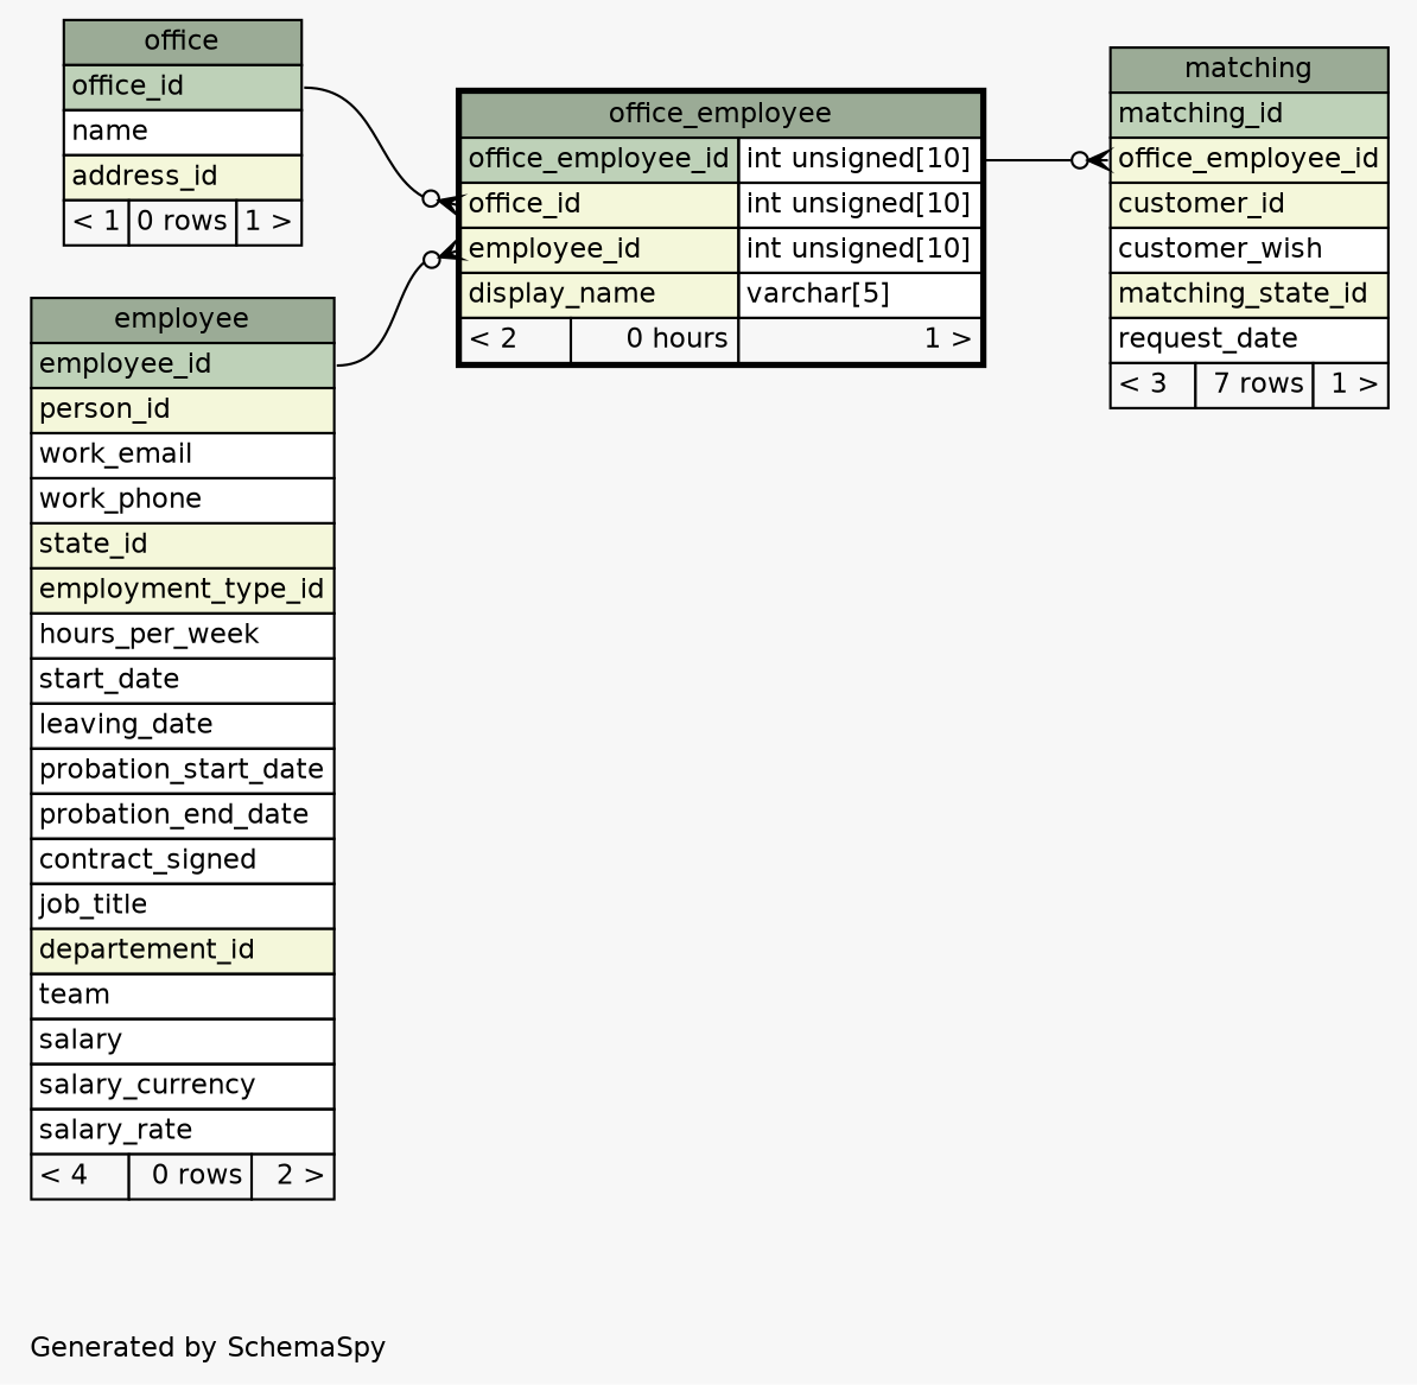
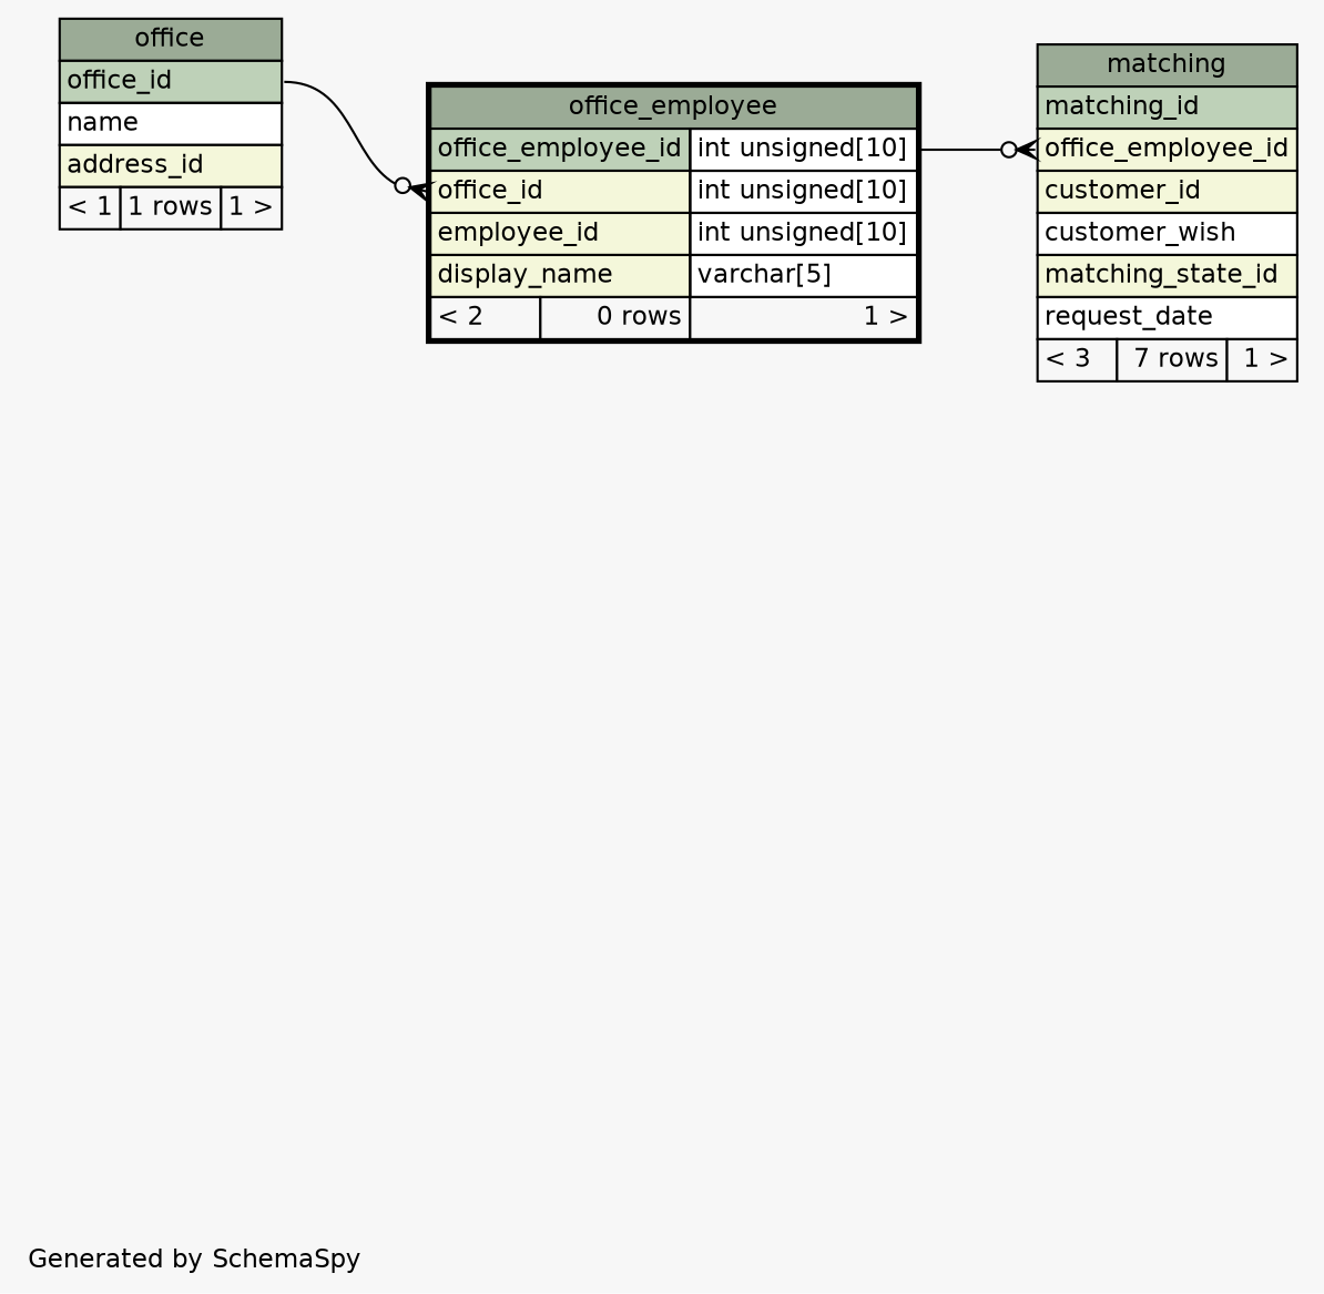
  digraph {
    bgcolor="#f7f7f7"
    fontname=Helvetica
    fontsize=11
    label="\nGenerated by SchemaSpy"
    labeljust=l
    nodesep=0.18
    rankdir=RL
    ranksep=0.46
    node [fontname=Helvetica fontsize=11 shape=plaintext]
    edge [arrowhead=none arrowsize=0.8 arrowtail=crowodot dir=back]
    n1 [label=<     <TABLE BORDER="0" CELLBORDER="1" CELLSPACING="0" BGCOLOR="#ffffff">       <TR><TD COLSPAN="3" BGCOLOR="#9bab96" ALIGN="CENTER">matching</TD></TR>       <TR><TD PORT="matching_id" COLSPAN="3" BGCOLOR="#bed1b8" ALIGN="LEFT">matching_id</TD></TR>       <TR><TD PORT="office_employee_id" COLSPAN="3" BGCOLOR="#f4f7da" ALIGN="LEFT">office_employee_id</TD></TR>       <TR><TD PORT="customer_id" COLSPAN="3" BGCOLOR="#f4f7da" ALIGN="LEFT">customer_id</TD></TR>       <TR><TD PORT="customer_wish" COLSPAN="3" ALIGN="LEFT">customer_wish</TD></TR>       <TR><TD PORT="matching_state_id" COLSPAN="3" BGCOLOR="#f4f7da" ALIGN="LEFT">matching_state_id</TD></TR>       <TR><TD PORT="request_date" COLSPAN="3" ALIGN="LEFT">request_date</TD></TR>       <TR><TD ALIGN="LEFT" BGCOLOR="#f7f7f7">&lt; 3</TD><TD ALIGN="RIGHT" BGCOLOR="#f7f7f7">7 rows</TD><TD ALIGN="RIGHT" BGCOLOR="#f7f7f7">1 &gt;</TD></TR>     </TABLE>>]
-   n2 [label=<     <TABLE BORDER="2" CELLBORDER="1" CELLSPACING="0" BGCOLOR="#ffffff">       <TR><TD COLSPAN="3" BGCOLOR="#9bab96" ALIGN="CENTER">office_employee</TD></TR>       <TR><TD PORT="office_employee_id" COLSPAN="2" BGCOLOR="#bed1b8" ALIGN="LEFT">office_employee_id</TD><TD PORT="office_employee_id.type" ALIGN="LEFT">int unsigned[10]</TD></TR>       <TR><TD PORT="office_id" COLSPAN="2" BGCOLOR="#f4f7da" ALIGN="LEFT">office_id</TD><TD PORT="office_id.type" ALIGN="LEFT">int unsigned[10]</TD></TR>       <TR><TD PORT="employee_id" COLSPAN="2" BGCOLOR="#f4f7da" ALIGN="LEFT">employee_id</TD><TD PORT="employee_id.type" ALIGN="LEFT">int unsigned[10]</TD></TR>       <TR><TD PORT="display_name" COLSPAN="2" BGCOLOR="#f4f7da" ALIGN="LEFT">display_name</TD><TD PORT="display_name.type" ALIGN="LEFT">varchar[5]</TD></TR>       <TR><TD ALIGN="LEFT" BGCOLOR="#f7f7f7">&lt; 2</TD><TD ALIGN="RIGHT" BGCOLOR="#f7f7f7">0 hours</TD><TD ALIGN="RIGHT" BGCOLOR="#f7f7f7">1 &gt;</TD></TR>     </TABLE>>]
-   n3 [label=<     <TABLE BORDER="0" CELLBORDER="1" CELLSPACING="0" BGCOLOR="#ffffff">       <TR><TD COLSPAN="3" BGCOLOR="#9bab96" ALIGN="CENTER">employee</TD></TR>       <TR><TD PORT="employee_id" COLSPAN="3" BGCOLOR="#bed1b8" ALIGN="LEFT">employee_id</TD></TR>       <TR><TD PORT="person_id" COLSPAN="3" BGCOLOR="#f4f7da" ALIGN="LEFT">person_id</TD></TR>       <TR><TD PORT="work_email" COLSPAN="3" ALIGN="LEFT">work_email</TD></TR>       <TR><TD PORT="work_phone" COLSPAN="3" ALIGN="LEFT">work_phone</TD></TR>       <TR><TD PORT="state_id" COLSPAN="3" BGCOLOR="#f4f7da" ALIGN="LEFT">state_id</TD></TR>       <TR><TD PORT="employment_type_id" COLSPAN="3" BGCOLOR="#f4f7da" ALIGN="LEFT">employment_type_id</TD></TR>       <TR><TD PORT="hours_per_week" COLSPAN="3" ALIGN="LEFT">hours_per_week</TD></TR>       <TR><TD PORT="start_date" COLSPAN="3" ALIGN="LEFT">start_date</TD></TR>       <TR><TD PORT="leaving_date" COLSPAN="3" ALIGN="LEFT">leaving_date</TD></TR>       <TR><TD PORT="probation_start_date" COLSPAN="3" ALIGN="LEFT">probation_start_date</TD></TR>       <TR><TD PORT="probation_end_date" COLSPAN="3" ALIGN="LEFT">probation_end_date</TD></TR>       <TR><TD PORT="contract_signed" COLSPAN="3" ALIGN="LEFT">contract_signed</TD></TR>       <TR><TD PORT="job_title" COLSPAN="3" ALIGN="LEFT">job_title</TD></TR>       <TR><TD PORT="departement_id" COLSPAN="3" BGCOLOR="#f4f7da" ALIGN="LEFT">departement_id</TD></TR>       <TR><TD PORT="team" COLSPAN="3" ALIGN="LEFT">team</TD></TR>       <TR><TD PORT="salary" COLSPAN="3" ALIGN="LEFT">salary</TD></TR>       <TR><TD PORT="salary_currency" COLSPAN="3" ALIGN="LEFT">salary_currency</TD></TR>       <TR><TD PORT="salary_rate" COLSPAN="3" ALIGN="LEFT">salary_rate</TD></TR>       <TR><TD ALIGN="LEFT" BGCOLOR="#f7f7f7">&lt; 4</TD><TD ALIGN="RIGHT" BGCOLOR="#f7f7f7">0 rows</TD><TD ALIGN="RIGHT" BGCOLOR="#f7f7f7">2 &gt;</TD></TR>     </TABLE>>]
-   n4 [label=<     <TABLE BORDER="0" CELLBORDER="1" CELLSPACING="0" BGCOLOR="#ffffff">       <TR><TD COLSPAN="3" BGCOLOR="#9bab96" ALIGN="CENTER">office</TD></TR>       <TR><TD PORT="office_id" COLSPAN="3" BGCOLOR="#bed1b8" ALIGN="LEFT">office_id</TD></TR>       <TR><TD PORT="name" COLSPAN="3" ALIGN="LEFT">name</TD></TR>       <TR><TD PORT="address_id" COLSPAN="3" BGCOLOR="#f4f7da" ALIGN="LEFT">address_id</TD></TR>       <TR><TD ALIGN="LEFT" BGCOLOR="#f7f7f7">&lt; 1</TD><TD ALIGN="RIGHT" BGCOLOR="#f7f7f7">0 rows</TD><TD ALIGN="RIGHT" BGCOLOR="#f7f7f7">1 &gt;</TD></TR>     </TABLE>>]
+   n2 [label=<     <TABLE BORDER="2" CELLBORDER="1" CELLSPACING="0" BGCOLOR="#ffffff">       <TR><TD COLSPAN="3" BGCOLOR="#9bab96" ALIGN="CENTER">office_employee</TD></TR>       <TR><TD PORT="office_employee_id" COLSPAN="2" BGCOLOR="#bed1b8" ALIGN="LEFT">office_employee_id</TD><TD PORT="office_employee_id.type" ALIGN="LEFT">int unsigned[10]</TD></TR>       <TR><TD PORT="office_id" COLSPAN="2" BGCOLOR="#f4f7da" ALIGN="LEFT">office_id</TD><TD PORT="office_id.type" ALIGN="LEFT">int unsigned[10]</TD></TR>       <TR><TD PORT="employee_id" COLSPAN="2" BGCOLOR="#f4f7da" ALIGN="LEFT">employee_id</TD><TD PORT="employee_id.type" ALIGN="LEFT">int unsigned[10]</TD></TR>       <TR><TD PORT="display_name" COLSPAN="2" BGCOLOR="#f4f7da" ALIGN="LEFT">display_name</TD><TD PORT="display_name.type" ALIGN="LEFT">varchar[5]</TD></TR>       <TR><TD ALIGN="LEFT" BGCOLOR="#f7f7f7">&lt; 2</TD><TD ALIGN="RIGHT" BGCOLOR="#f7f7f7">0 rows</TD><TD ALIGN="RIGHT" BGCOLOR="#f7f7f7">1 &gt;</TD></TR>     </TABLE>>]
+   n4 [label=<     <TABLE BORDER="0" CELLBORDER="1" CELLSPACING="0" BGCOLOR="#ffffff">       <TR><TD COLSPAN="3" BGCOLOR="#9bab96" ALIGN="CENTER">office</TD></TR>       <TR><TD PORT="office_id" COLSPAN="3" BGCOLOR="#bed1b8" ALIGN="LEFT">office_id</TD></TR>       <TR><TD PORT="name" COLSPAN="3" ALIGN="LEFT">name</TD></TR>       <TR><TD PORT="address_id" COLSPAN="3" BGCOLOR="#f4f7da" ALIGN="LEFT">address_id</TD></TR>       <TR><TD ALIGN="LEFT" BGCOLOR="#f7f7f7">&lt; 1</TD><TD ALIGN="RIGHT" BGCOLOR="#f7f7f7">1 rows</TD><TD ALIGN="RIGHT" BGCOLOR="#f7f7f7">1 &gt;</TD></TR>     </TABLE>>]
    n1 -> n2 [headport="office_employee_id.type:e" tailport="office_employee_id:w"]
-   n2 -> n3 [headport="employee_id:e" tailport="employee_id:w"]
    n2 -> n4 [headport="office_id:e" tailport="office_id:w"]
  }
